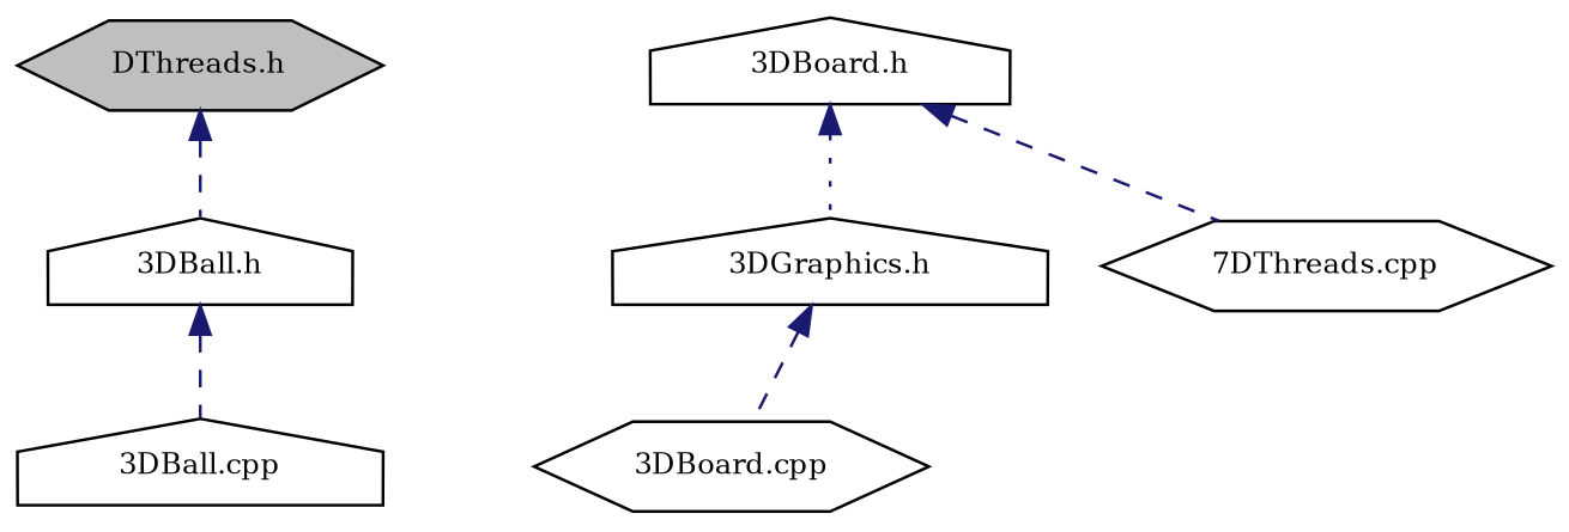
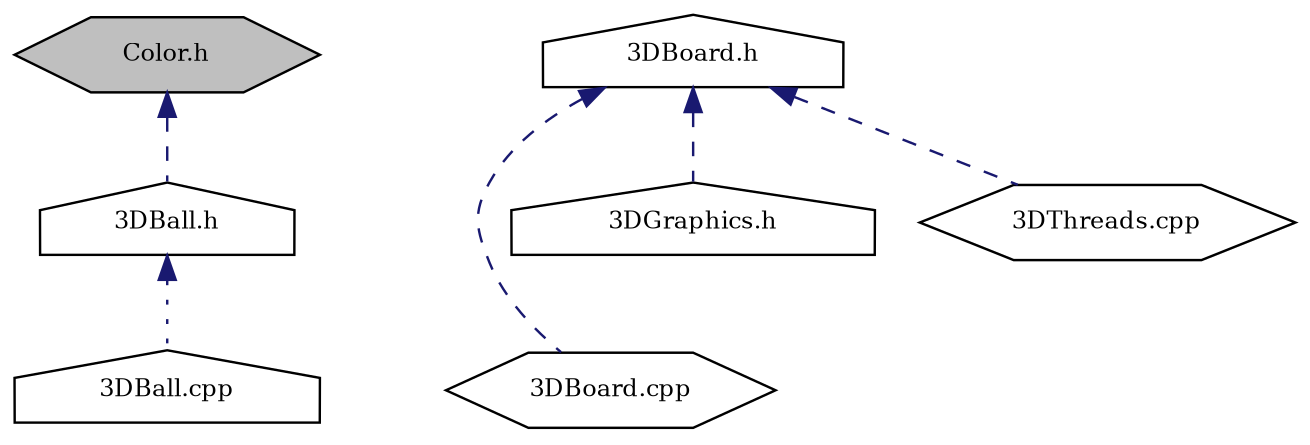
  digraph {
    fontname="DejaVu Serif"
    node [color=black fillcolor=white fontname="DejaVu Serif" fontsize=10 shape=house style=filled]
    edge [color=midnightblue dir=back fontname="DejaVu Serif" fontsize=10 labelfontname=Helvetica labelfontsize=10 style=dashed]
-   n1 [fillcolor=grey75 fontcolor=black height=0.2 label="DThreads.h" shape=hexagon width=0.4]
+   n1 [fillcolor=grey75 fontcolor=black height=0.2 label="Color.h" shape=hexagon width=0.4]
    n2 [height=0.2 label="3DBall.h" width=0.4]
    n3 [height=0.2 label="3DBall.cpp" width=0.4]
    n4 [height=0.2 label="3DBoard.h" width=0.4]
    n5 [height=0.2 label="3DBoard.cpp" shape=hexagon width=0.4]
    n6 [height=0.2 label="3DGraphics.h" width=0.4]
-   n7 [height=0.2 label="7DThreads.cpp" shape=hexagon width=0.4]
+   n7 [height=0.2 label="3DThreads.cpp" shape=hexagon width=0.4]
    n1 -> n2
-   n2 -> n3
-   n6 -> n5
-   n4 -> n6 [style=dotted]
+   n2 -> n3 [style=dotted]
+   n4 -> n5
+   n4 -> n6
    n4 -> n7
  }
